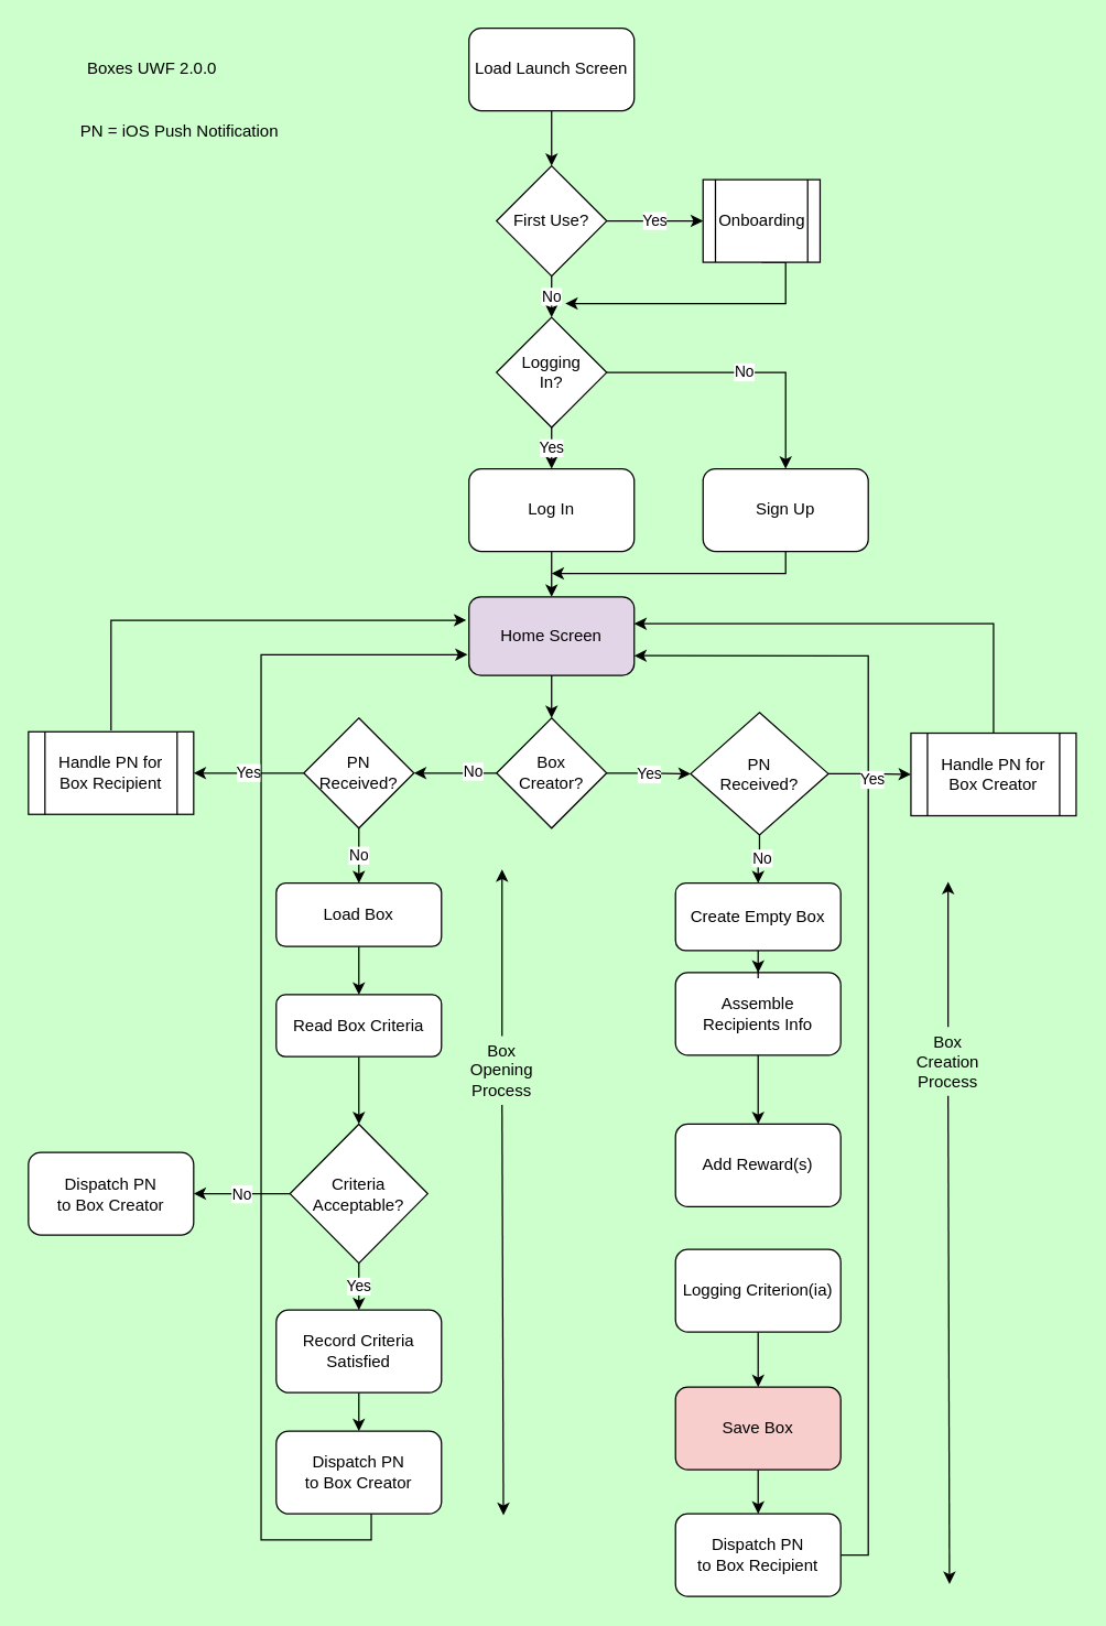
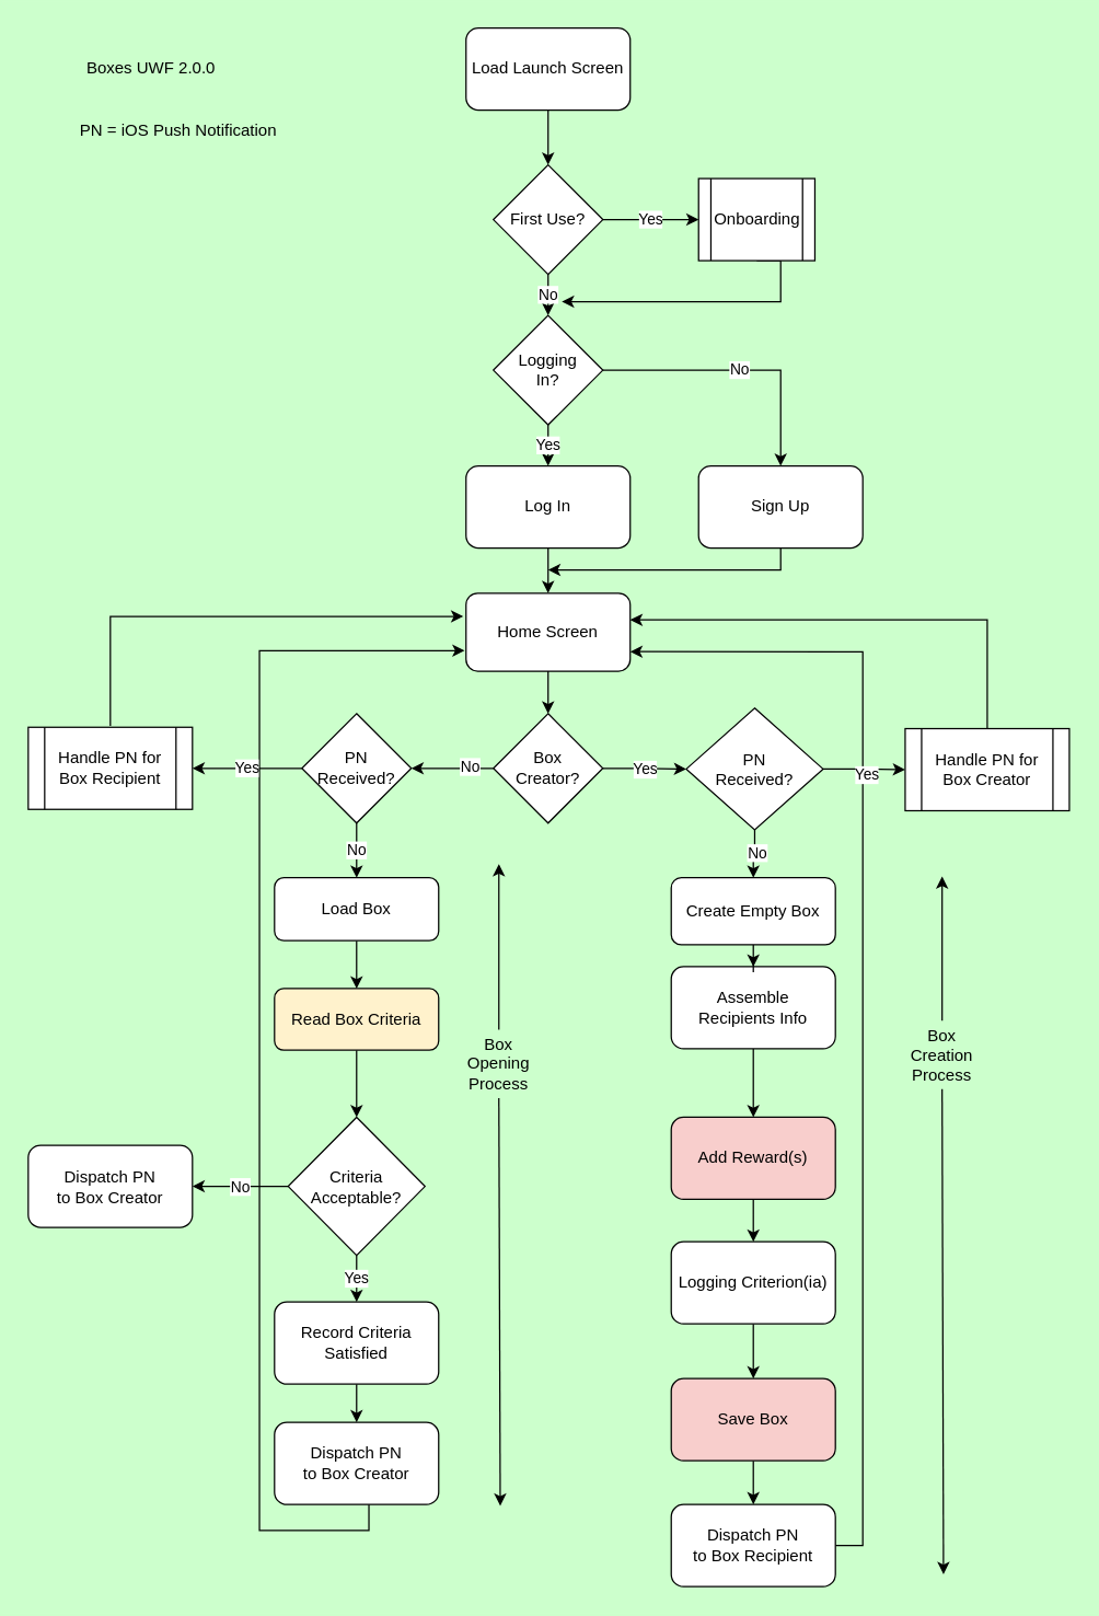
  <mxCell id="0" />
  <mxCell id="1" parent="0" />
  <mxCell id="2" style="edgeStyle=orthogonalEdgeStyle;rounded=0;orthogonalLoop=1;jettySize=auto;html=1;exitX=0.5;exitY=1;exitDx=0;exitDy=0;entryX=0.5;entryY=0;entryDx=0;entryDy=0;" parent="1" source="3" target="6" edge="1"><mxGeometry relative="1" as="geometry" /></mxCell>
  <mxCell id="3" value="Load Launch Screen" style="rounded=1;whiteSpace=wrap;html=1;" parent="1" vertex="1"><mxGeometry x="340" y="20" width="120" height="60" as="geometry" /></mxCell>
  <mxCell id="4" value="Yes" style="edgeStyle=orthogonalEdgeStyle;rounded=0;orthogonalLoop=1;jettySize=auto;html=1;entryX=0;entryY=0.5;entryDx=0;entryDy=0;" parent="1" source="6" target="8" edge="1"><mxGeometry relative="1" as="geometry" /></mxCell>
  <mxCell id="5" value="No" style="edgeStyle=orthogonalEdgeStyle;rounded=0;orthogonalLoop=1;jettySize=auto;html=1;exitX=0.5;exitY=1;exitDx=0;exitDy=0;entryX=0.5;entryY=0;entryDx=0;entryDy=0;" parent="1" source="6" edge="1"><mxGeometry relative="1" as="geometry"><mxPoint x="400" y="230" as="targetPoint" /></mxGeometry></mxCell>
  <mxCell id="6" value="First Use?" style="rhombus;whiteSpace=wrap;html=1;" parent="1" vertex="1"><mxGeometry x="360" y="120" width="80" height="80" as="geometry" /></mxCell>
  <mxCell id="7" style="edgeStyle=orthogonalEdgeStyle;rounded=0;orthogonalLoop=1;jettySize=auto;html=1;exitX=0.5;exitY=1;exitDx=0;exitDy=0;" parent="1" source="8" edge="1"><mxGeometry relative="1" as="geometry"><mxPoint x="410" y="220" as="targetPoint" /><Array as="points"><mxPoint x="570" y="220" /></Array></mxGeometry></mxCell>
  <mxCell id="8" value="Onboarding" style="shape=process;whiteSpace=wrap;html=1;backgroundOutline=1;" parent="1" vertex="1"><mxGeometry x="510" y="130" width="85" height="60" as="geometry" /></mxCell>
  <mxCell id="9" value="No" style="edgeStyle=orthogonalEdgeStyle;rounded=0;orthogonalLoop=1;jettySize=auto;html=1;entryX=0.5;entryY=0;entryDx=0;entryDy=0;" parent="1" source="11" target="13" edge="1"><mxGeometry relative="1" as="geometry"><mxPoint x="580" y="270" as="targetPoint" /></mxGeometry></mxCell>
  <mxCell id="10" value="Yes&lt;br&gt;" style="edgeStyle=orthogonalEdgeStyle;rounded=0;orthogonalLoop=1;jettySize=auto;html=1;entryX=0.5;entryY=0;entryDx=0;entryDy=0;" parent="1" source="11" target="15" edge="1"><mxGeometry relative="1" as="geometry" /></mxCell>
  <mxCell id="11" value="Logging&lt;br&gt;In?" style="rhombus;whiteSpace=wrap;html=1;" parent="1" vertex="1"><mxGeometry x="360" y="230" width="80" height="80" as="geometry" /></mxCell>
  <mxCell id="12" style="edgeStyle=orthogonalEdgeStyle;rounded=0;orthogonalLoop=1;jettySize=auto;html=1;exitX=0.5;exitY=1;exitDx=0;exitDy=0;" parent="1" source="13" edge="1"><mxGeometry relative="1" as="geometry"><mxPoint x="400" y="416" as="targetPoint" /><Array as="points"><mxPoint x="570" y="416" /></Array><mxPoint x="720" y="416" as="sourcePoint" /></mxGeometry></mxCell>
  <mxCell id="13" value="Sign Up" style="rounded=1;whiteSpace=wrap;html=1;" parent="1" vertex="1"><mxGeometry x="510" y="340" width="120" height="60" as="geometry" /></mxCell>
  <mxCell id="14" style="edgeStyle=orthogonalEdgeStyle;rounded=0;orthogonalLoop=1;jettySize=auto;html=1;entryX=0.5;entryY=0;entryDx=0;entryDy=0;" parent="1" source="15" target="38" edge="1"><mxGeometry relative="1" as="geometry" /></mxCell>
  <mxCell id="15" value="Log In" style="rounded=1;whiteSpace=wrap;html=1;" parent="1" vertex="1"><mxGeometry x="340" y="340" width="120" height="60" as="geometry" /></mxCell>
  <mxCell id="16" value="Yes" style="edgeStyle=orthogonalEdgeStyle;rounded=0;orthogonalLoop=1;jettySize=auto;html=1;" parent="1" source="19" target="43" edge="1"><mxGeometry relative="1" as="geometry" /></mxCell>
  <mxCell id="17" style="edgeStyle=orthogonalEdgeStyle;rounded=0;orthogonalLoop=1;jettySize=auto;html=1;entryX=1;entryY=0.5;entryDx=0;entryDy=0;" parent="1" source="19" target="48" edge="1"><mxGeometry relative="1" as="geometry" /></mxCell>
  <mxCell id="18" value="No" style="edgeLabel;html=1;align=center;verticalAlign=middle;resizable=0;points=[];" parent="17" vertex="1" connectable="0"><mxGeometry x="-0.4" y="-2" relative="1" as="geometry"><mxPoint as="offset" /></mxGeometry></mxCell>
  <mxCell id="19" value="Box&lt;br&gt;Creator?" style="rhombus;whiteSpace=wrap;html=1;" parent="1" vertex="1"><mxGeometry x="360" y="521" width="80" height="80" as="geometry" /></mxCell>
  <mxCell id="20" style="edgeStyle=orthogonalEdgeStyle;rounded=0;orthogonalLoop=1;jettySize=auto;html=1;entryX=0.5;entryY=0;entryDx=0;entryDy=0;" parent="1" source="21" target="23" edge="1"><mxGeometry relative="1" as="geometry" /></mxCell>
  <mxCell id="21" value="Assemble&lt;br&gt;Recipients Info" style="rounded=1;whiteSpace=wrap;html=1;" parent="1" vertex="1"><mxGeometry x="490" y="706" width="120" height="60" as="geometry" /></mxCell>
- <mxCell id="23" value="Add Reward(s)" style="rounded=1;whiteSpace=wrap;html=1;" parent="1" vertex="1"><mxGeometry x="490" y="816" width="120" height="60" as="geometry" /></mxCell>
+ <mxCell id="22" style="edgeStyle=orthogonalEdgeStyle;rounded=0;orthogonalLoop=1;jettySize=auto;html=1;entryX=0.5;entryY=0;entryDx=0;entryDy=0;" parent="1" source="23" target="25" edge="1"><mxGeometry relative="1" as="geometry" /></mxCell>
+ <mxCell id="23" value="Add Reward(s)" style="rounded=1;whiteSpace=wrap;html=1;fillColor=#f8cecc;" parent="1" vertex="1"><mxGeometry x="490" y="816" width="120" height="60" as="geometry" /></mxCell>
  <mxCell id="24" style="edgeStyle=orthogonalEdgeStyle;rounded=0;orthogonalLoop=1;jettySize=auto;html=1;" parent="1" source="25" target="52" edge="1"><mxGeometry relative="1" as="geometry" /></mxCell>
  <mxCell id="25" value="Logging Criterion(ia)" style="rounded=1;whiteSpace=wrap;html=1;" parent="1" vertex="1"><mxGeometry x="490" y="907" width="120" height="60" as="geometry" /></mxCell>
  <mxCell id="26" style="edgeStyle=orthogonalEdgeStyle;rounded=0;orthogonalLoop=1;jettySize=auto;html=1;entryX=1;entryY=0.75;entryDx=0;entryDy=0;" parent="1" source="27" target="38" edge="1"><mxGeometry relative="1" as="geometry"><mxPoint x="480" y="510" as="targetPoint" /><Array as="points"><mxPoint x="630" y="1129" /><mxPoint x="630" y="476" /></Array></mxGeometry></mxCell>
  <mxCell id="27" value="Dispatch PN &lt;br&gt;to Box Recipient" style="rounded=1;whiteSpace=wrap;html=1;" parent="1" vertex="1"><mxGeometry x="490" y="1099" width="120" height="60" as="geometry" /></mxCell>
  <mxCell id="28" value="" style="endArrow=classic;html=1;rounded=0;" parent="1" edge="1"><mxGeometry width="50" height="50" relative="1" as="geometry"><mxPoint x="688" y="745.5" as="sourcePoint" /><mxPoint x="688" y="640" as="targetPoint" /></mxGeometry></mxCell>
  <mxCell id="29" value="" style="endArrow=classic;html=1;rounded=0;" parent="1" edge="1"><mxGeometry width="50" height="50" relative="1" as="geometry"><mxPoint x="688" y="795.5" as="sourcePoint" /><mxPoint x="689" y="1150" as="targetPoint" /><Array as="points" /></mxGeometry></mxCell>
  <mxCell id="30" value="Box Creation&lt;br&gt;Process" style="text;html=1;strokeColor=none;fillColor=none;align=center;verticalAlign=middle;whiteSpace=wrap;rounded=0;" parent="1" vertex="1"><mxGeometry x="658" y="755.5" width="60" height="30" as="geometry" /></mxCell>
  <mxCell id="31" style="edgeStyle=orthogonalEdgeStyle;rounded=0;orthogonalLoop=1;jettySize=auto;html=1;entryX=0.5;entryY=0;entryDx=0;entryDy=0;" edge="1" parent="1" source="32" target="56"><mxGeometry relative="1" as="geometry" /></mxCell>
- <mxCell id="32" value="Read Box Criteria" style="rounded=1;whiteSpace=wrap;html=1;" parent="1" vertex="1"><mxGeometry x="200" y="722" width="120" height="45" as="geometry" /></mxCell>
+ <mxCell id="32" value="Read Box Criteria" style="rounded=1;whiteSpace=wrap;html=1;fillColor=#fff2cc;" parent="1" vertex="1"><mxGeometry x="200" y="722" width="120" height="45" as="geometry" /></mxCell>
  <mxCell id="33" style="edgeStyle=orthogonalEdgeStyle;rounded=0;orthogonalLoop=1;jettySize=auto;html=1;entryX=0.5;entryY=0;entryDx=0;entryDy=0;" parent="1" source="34" target="36" edge="1"><mxGeometry relative="1" as="geometry" /></mxCell>
  <mxCell id="34" value="Record Criteria&lt;br&gt;Satisfied" style="rounded=1;whiteSpace=wrap;html=1;" parent="1" vertex="1"><mxGeometry x="200" y="951" width="120" height="60" as="geometry" /></mxCell>
  <mxCell id="35" style="edgeStyle=orthogonalEdgeStyle;rounded=0;orthogonalLoop=1;jettySize=auto;html=1;" parent="1" edge="1"><mxGeometry relative="1" as="geometry"><mxPoint x="339" y="475" as="targetPoint" /><Array as="points"><mxPoint x="269" y="1118" /><mxPoint x="189" y="1118" /><mxPoint x="189" y="475" /><mxPoint x="329" y="475" /></Array><mxPoint x="269" y="1094" as="sourcePoint" /></mxGeometry></mxCell>
  <mxCell id="36" value="Dispatch PN&lt;br&gt;to Box Creator" style="rounded=1;whiteSpace=wrap;html=1;" parent="1" vertex="1"><mxGeometry x="200" y="1039" width="120" height="60" as="geometry" /></mxCell>
  <mxCell id="37" value="" style="edgeStyle=orthogonalEdgeStyle;rounded=0;orthogonalLoop=1;jettySize=auto;html=1;" parent="1" source="38" target="19" edge="1"><mxGeometry relative="1" as="geometry" /></mxCell>
- <mxCell id="38" value="Home Screen" style="rounded=1;whiteSpace=wrap;html=1;fillColor=#e1d5e7;" parent="1" vertex="1"><mxGeometry x="340" y="433" width="120" height="57" as="geometry" /></mxCell>
+ <mxCell id="38" value="Home Screen" style="rounded=1;whiteSpace=wrap;html=1;" parent="1" vertex="1"><mxGeometry x="340" y="433" width="120" height="57" as="geometry" /></mxCell>
  <mxCell id="39" style="edgeStyle=orthogonalEdgeStyle;rounded=0;orthogonalLoop=1;jettySize=auto;html=1;entryX=0;entryY=0.5;entryDx=0;entryDy=0;" parent="1" source="43" target="45" edge="1"><mxGeometry relative="1" as="geometry" /></mxCell>
  <mxCell id="40" value="Yes" style="edgeLabel;html=1;align=center;verticalAlign=middle;resizable=0;points=[];" parent="39" vertex="1" connectable="0"><mxGeometry x="0.067" y="-3" relative="1" as="geometry"><mxPoint as="offset" /></mxGeometry></mxCell>
  <mxCell id="41" style="edgeStyle=orthogonalEdgeStyle;rounded=0;orthogonalLoop=1;jettySize=auto;html=1;entryX=0.5;entryY=0;entryDx=0;entryDy=0;" edge="1" parent="1" source="43" target="65"><mxGeometry relative="1" as="geometry" /></mxCell>
  <mxCell id="42" value="No" style="edgeLabel;html=1;align=center;verticalAlign=middle;resizable=0;points=[];" vertex="1" connectable="0" parent="41"><mxGeometry x="-0.088" y="1" relative="1" as="geometry"><mxPoint as="offset" /></mxGeometry></mxCell>
  <mxCell id="43" value="PN&lt;br&gt;Received?" style="rhombus;whiteSpace=wrap;html=1;" parent="1" vertex="1"><mxGeometry x="501" y="517" width="100" height="89" as="geometry" /></mxCell>
  <mxCell id="44" style="edgeStyle=orthogonalEdgeStyle;rounded=0;orthogonalLoop=1;jettySize=auto;html=1;entryX=1;entryY=0.5;entryDx=0;entryDy=0;exitX=0.5;exitY=0;exitDx=0;exitDy=0;" parent="1" edge="1" source="45"><mxGeometry relative="1" as="geometry"><mxPoint x="740" y="521" as="sourcePoint" /><Array as="points"><mxPoint x="721" y="453" /></Array><mxPoint x="460" y="452.5" as="targetPoint" /></mxGeometry></mxCell>
  <mxCell id="45" value="Handle PN for Box Creator" style="shape=process;whiteSpace=wrap;html=1;backgroundOutline=1;" parent="1" vertex="1"><mxGeometry x="661" y="532" width="120" height="60" as="geometry" /></mxCell>
  <mxCell id="46" value="Yes" style="edgeStyle=orthogonalEdgeStyle;rounded=0;orthogonalLoop=1;jettySize=auto;html=1;entryX=1;entryY=0.5;entryDx=0;entryDy=0;" parent="1" source="48" target="50" edge="1"><mxGeometry relative="1" as="geometry" /></mxCell>
  <mxCell id="47" value="No" style="edgeStyle=orthogonalEdgeStyle;rounded=0;orthogonalLoop=1;jettySize=auto;html=1;entryX=0.5;entryY=0;entryDx=0;entryDy=0;" edge="1" parent="1" source="48" target="58"><mxGeometry relative="1" as="geometry" /></mxCell>
  <mxCell id="48" value="PN&lt;br&gt;Received?" style="rhombus;whiteSpace=wrap;html=1;" parent="1" vertex="1"><mxGeometry x="220" y="521" width="80" height="80" as="geometry" /></mxCell>
  <mxCell id="49" style="edgeStyle=orthogonalEdgeStyle;rounded=0;orthogonalLoop=1;jettySize=auto;html=1;" parent="1" edge="1"><mxGeometry relative="1" as="geometry"><mxPoint x="338" y="450" as="targetPoint" /><Array as="points"><mxPoint x="80" y="450" /></Array><mxPoint x="80" y="530" as="sourcePoint" /></mxGeometry></mxCell>
  <mxCell id="50" value="Handle PN for Box Recipient" style="shape=process;whiteSpace=wrap;html=1;backgroundOutline=1;" parent="1" vertex="1"><mxGeometry x="20" y="531" width="120" height="60" as="geometry" /></mxCell>
  <mxCell id="51" style="edgeStyle=orthogonalEdgeStyle;rounded=0;orthogonalLoop=1;jettySize=auto;html=1;entryX=0.5;entryY=0;entryDx=0;entryDy=0;" parent="1" source="52" target="27" edge="1"><mxGeometry relative="1" as="geometry" /></mxCell>
  <mxCell id="52" value="Save Box" style="rounded=1;whiteSpace=wrap;html=1;fillColor=#f8cecc;" parent="1" vertex="1"><mxGeometry x="490" y="1007" width="120" height="60" as="geometry" /></mxCell>
  <mxCell id="53" value="PN = iOS Push Notification" style="text;html=1;strokeColor=none;fillColor=none;align=center;verticalAlign=middle;whiteSpace=wrap;rounded=0;" parent="1" vertex="1"><mxGeometry x="20" y="80" width="220" height="30" as="geometry" /></mxCell>
  <mxCell id="54" value="Yes" style="edgeStyle=orthogonalEdgeStyle;rounded=0;orthogonalLoop=1;jettySize=auto;html=1;entryX=0.5;entryY=0;entryDx=0;entryDy=0;" edge="1" parent="1" source="56" target="34"><mxGeometry relative="1" as="geometry" /></mxCell>
  <mxCell id="55" value="No" style="edgeStyle=orthogonalEdgeStyle;rounded=0;orthogonalLoop=1;jettySize=auto;html=1;entryX=1;entryY=0.5;entryDx=0;entryDy=0;" edge="1" parent="1" source="56" target="59"><mxGeometry relative="1" as="geometry" /></mxCell>
  <mxCell id="56" value="Criteria Acceptable?" style="rhombus;whiteSpace=wrap;html=1;" vertex="1" parent="1"><mxGeometry x="210" y="816" width="100" height="101" as="geometry" /></mxCell>
  <mxCell id="57" style="edgeStyle=orthogonalEdgeStyle;rounded=0;orthogonalLoop=1;jettySize=auto;html=1;entryX=0.5;entryY=0;entryDx=0;entryDy=0;" edge="1" parent="1" source="58" target="32"><mxGeometry relative="1" as="geometry" /></mxCell>
  <mxCell id="58" value="Load Box" style="rounded=1;whiteSpace=wrap;html=1;" vertex="1" parent="1"><mxGeometry x="200" y="641" width="120" height="46" as="geometry" /></mxCell>
  <mxCell id="59" value="Dispatch PN&lt;br&gt;to Box Creator" style="rounded=1;whiteSpace=wrap;html=1;" vertex="1" parent="1"><mxGeometry x="20" y="836.5" width="120" height="60" as="geometry" /></mxCell>
  <mxCell id="60" value="" style="endArrow=classic;html=1;rounded=0;" edge="1" parent="1"><mxGeometry width="50" height="50" relative="1" as="geometry"><mxPoint x="364" y="752" as="sourcePoint" /><mxPoint x="364" y="631" as="targetPoint" /></mxGeometry></mxCell>
  <mxCell id="61" value="" style="endArrow=classic;html=1;rounded=0;" edge="1" parent="1"><mxGeometry width="50" height="50" relative="1" as="geometry"><mxPoint x="364" y="802" as="sourcePoint" /><mxPoint x="365" y="1100" as="targetPoint" /><Array as="points" /></mxGeometry></mxCell>
  <mxCell id="62" value="Box Opening&lt;br&gt;Process" style="text;html=1;strokeColor=none;fillColor=none;align=center;verticalAlign=middle;whiteSpace=wrap;rounded=0;" vertex="1" parent="1"><mxGeometry x="334" y="762" width="60" height="30" as="geometry" /></mxCell>
  <mxCell id="63" value="Boxes UWF 2.0.0" style="text;html=1;strokeColor=none;fillColor=none;align=center;verticalAlign=middle;whiteSpace=wrap;rounded=0;" vertex="1" parent="1"><mxGeometry x="60" y="35" width="100" height="30" as="geometry" /></mxCell>
  <mxCell id="64" style="edgeStyle=orthogonalEdgeStyle;rounded=0;orthogonalLoop=1;jettySize=auto;html=1;entryX=0.5;entryY=0;entryDx=0;entryDy=0;" edge="1" parent="1" source="65" target="21"><mxGeometry relative="1" as="geometry" /></mxCell>
  <mxCell id="65" value="Create Empty Box" style="rounded=1;whiteSpace=wrap;html=1;" vertex="1" parent="1"><mxGeometry x="490" y="641" width="120" height="49" as="geometry" /></mxCell>
